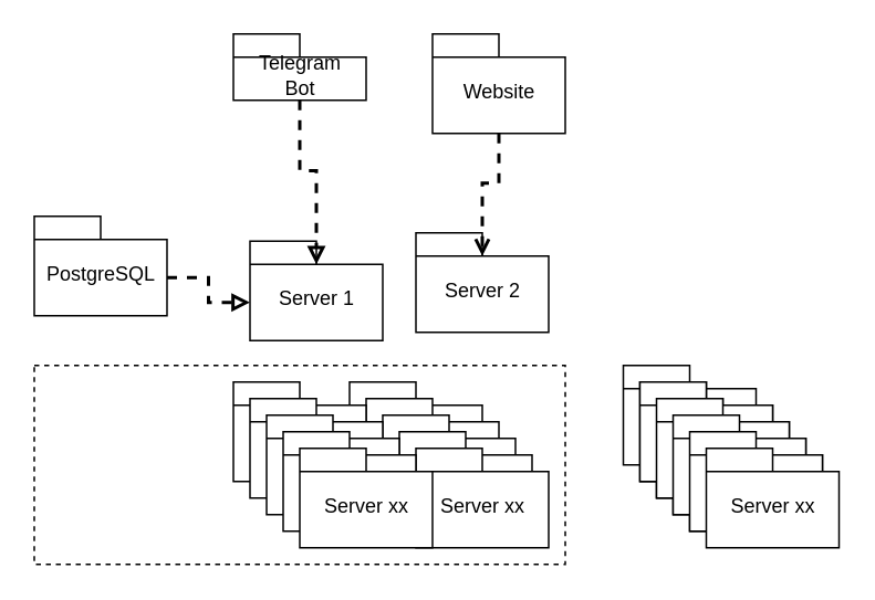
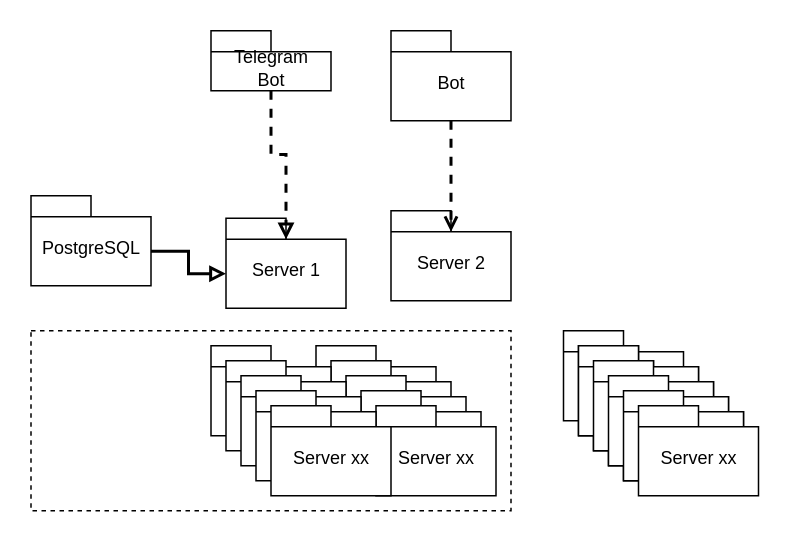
  <mxCell id="0" />
  <mxCell id="1" parent="0" />
  <mxCell id="2" value="&lt;span style=&quot;font-weight: 400&quot;&gt;Server 1&lt;br&gt;&lt;/span&gt;" style="shape=folder;fontStyle=1;spacingTop=10;tabWidth=40;tabHeight=14;tabPosition=left;html=1;" vertex="1" parent="1"><mxGeometry x="150" y="145" width="80" height="60" as="geometry" /></mxCell>
  <mxCell id="3" value="&lt;span style=&quot;font-weight: 400&quot;&gt;PostgreSQL&lt;/span&gt;" style="shape=folder;fontStyle=1;spacingTop=10;tabWidth=40;tabHeight=14;tabPosition=left;html=1;" vertex="1" parent="1"><mxGeometry x="20" y="130" width="80" height="60" as="geometry" /></mxCell>
- <mxCell id="4" value="&lt;span style=&quot;font-weight: 400&quot;&gt;Website&lt;/span&gt;" style="shape=folder;fontStyle=1;spacingTop=10;tabWidth=40;tabHeight=14;tabPosition=left;html=1;" vertex="1" parent="1"><mxGeometry x="260" y="20" width="80" height="60" as="geometry" /></mxCell>
+ <mxCell id="4" value="&lt;span style=&quot;font-weight: 400&quot;&gt;Bot&lt;/span&gt;" style="shape=folder;fontStyle=1;spacingTop=10;tabWidth=40;tabHeight=14;tabPosition=left;html=1;" vertex="1" parent="1"><mxGeometry x="260" y="20" width="80" height="60" as="geometry" /></mxCell>
  <mxCell id="5" value="&lt;span style=&quot;font-weight: 400&quot;&gt;Telegram&lt;br&gt;Bot&lt;/span&gt;" style="shape=folder;fontStyle=1;spacingTop=10;tabWidth=40;tabHeight=14;tabPosition=left;html=1;" vertex="1" parent="1"><mxGeometry x="140" y="20" width="80" height="40" as="geometry" /></mxCell>
- <mxCell id="6" style="edgeStyle=orthogonalEdgeStyle;orthogonalLoop=1;jettySize=auto;html=1;rounded=0;strokeWidth=2;endArrow=block;endFill=0;dashed=1;exitX=0;exitY=0;exitDx=80;exitDy=37;exitPerimeter=0;entryX=0;entryY=0;entryDx=0;entryDy=37;entryPerimeter=0;" edge="1" parent="1" source="3" target="2"><mxGeometry relative="1" as="geometry"><mxPoint x="100" y="157" as="sourcePoint" /><mxPoint x="190" y="190" as="targetPoint" /></mxGeometry></mxCell>
+ <mxCell id="6" style="edgeStyle=orthogonalEdgeStyle;orthogonalLoop=1;jettySize=auto;html=1;rounded=0;strokeWidth=2;endArrow=block;endFill=0;dashed=0;exitX=0;exitY=0;exitDx=80;exitDy=37;exitPerimeter=0;entryX=0;entryY=0;entryDx=0;entryDy=37;entryPerimeter=0;" edge="1" parent="1" source="3" target="2"><mxGeometry relative="1" as="geometry"><mxPoint x="100" y="157" as="sourcePoint" /><mxPoint x="190" y="190" as="targetPoint" /></mxGeometry></mxCell>
  <mxCell id="7" style="edgeStyle=orthogonalEdgeStyle;orthogonalLoop=1;jettySize=auto;html=1;rounded=0;strokeWidth=2;endArrow=block;endFill=0;dashed=1;entryX=0;entryY=0;entryDx=40;entryDy=14;entryPerimeter=0;exitX=0.5;exitY=1;exitDx=0;exitDy=0;exitPerimeter=0;" edge="1" parent="1" source="5" target="2"><mxGeometry relative="1" as="geometry"><mxPoint x="190" y="244" as="sourcePoint" /><mxPoint x="190" y="190" as="targetPoint" /></mxGeometry></mxCell>
- <mxCell id="8" value="&lt;span style=&quot;font-weight: 400&quot;&gt;Server 2&lt;/span&gt;" style="shape=folder;fontStyle=1;spacingTop=10;tabWidth=40;tabHeight=14;tabPosition=left;html=1;" vertex="1" parent="1"><mxGeometry x="250" y="140" width="80" height="60" as="geometry" /></mxCell>
+ <mxCell id="8" value="&lt;span style=&quot;font-weight: 400&quot;&gt;Server 2&lt;/span&gt;" style="shape=folder;fontStyle=1;spacingTop=10;tabWidth=40;tabHeight=14;tabPosition=left;html=1;" vertex="1" parent="1"><mxGeometry x="260" y="140" width="80" height="60" as="geometry" /></mxCell>
  <mxCell id="9" value="" style="rounded=0;whiteSpace=wrap;html=1;dashed=1;" vertex="1" parent="1"><mxGeometry x="20" y="220" width="320" height="120" as="geometry" /></mxCell>
  <mxCell id="10" style="edgeStyle=orthogonalEdgeStyle;orthogonalLoop=1;jettySize=auto;html=1;rounded=0;strokeWidth=2;endArrow=open;endFill=0;dashed=1;exitX=0.5;exitY=1;exitDx=0;exitDy=0;exitPerimeter=0;entryX=0;entryY=0;entryDx=40;entryDy=14;entryPerimeter=0;" edge="1" parent="1" source="4" target="8"><mxGeometry relative="1" as="geometry"><mxPoint x="230" y="200" as="sourcePoint" /><mxPoint x="270" y="200" as="targetPoint" /></mxGeometry></mxCell>
  <mxCell id="11" value="&lt;span style=&quot;font-weight: 400&quot;&gt;Server xx&lt;/span&gt;" style="shape=folder;fontStyle=1;spacingTop=10;tabWidth=40;tabHeight=14;tabPosition=left;html=1;" vertex="1" parent="1"><mxGeometry x="210" y="230" width="80" height="60" as="geometry" /></mxCell>
  <mxCell id="12" value="&lt;span style=&quot;font-weight: 400&quot;&gt;Server xx&lt;/span&gt;" style="shape=folder;fontStyle=1;spacingTop=10;tabWidth=40;tabHeight=14;tabPosition=left;html=1;" vertex="1" parent="1"><mxGeometry x="220" y="240" width="80" height="60" as="geometry" /></mxCell>
  <mxCell id="13" value="&lt;span style=&quot;font-weight: 400&quot;&gt;Server xx&lt;/span&gt;" style="shape=folder;fontStyle=1;spacingTop=10;tabWidth=40;tabHeight=14;tabPosition=left;html=1;" vertex="1" parent="1"><mxGeometry x="230" y="250" width="80" height="60" as="geometry" /></mxCell>
  <mxCell id="14" value="&lt;span style=&quot;font-weight: 400&quot;&gt;Server xx&lt;/span&gt;" style="shape=folder;fontStyle=1;spacingTop=10;tabWidth=40;tabHeight=14;tabPosition=left;html=1;" vertex="1" parent="1"><mxGeometry x="240" y="260" width="80" height="60" as="geometry" /></mxCell>
  <mxCell id="15" value="&lt;span style=&quot;font-weight: 400&quot;&gt;Server xx&lt;/span&gt;" style="shape=folder;fontStyle=1;spacingTop=10;tabWidth=40;tabHeight=14;tabPosition=left;html=1;" vertex="1" parent="1"><mxGeometry x="250" y="270" width="80" height="60" as="geometry" /></mxCell>
  <mxCell id="16" value="&lt;span style=&quot;font-weight: 400&quot;&gt;Server xx&lt;/span&gt;" style="shape=folder;fontStyle=1;spacingTop=10;tabWidth=40;tabHeight=14;tabPosition=left;html=1;" vertex="1" parent="1"><mxGeometry x="140" y="230" width="80" height="60" as="geometry" /></mxCell>
  <mxCell id="17" value="&lt;span style=&quot;font-weight: 400&quot;&gt;Server xx&lt;/span&gt;" style="shape=folder;fontStyle=1;spacingTop=10;tabWidth=40;tabHeight=14;tabPosition=left;html=1;" vertex="1" parent="1"><mxGeometry x="150" y="240" width="80" height="60" as="geometry" /></mxCell>
  <mxCell id="18" value="&lt;span style=&quot;font-weight: 400&quot;&gt;Server xx&lt;/span&gt;" style="shape=folder;fontStyle=1;spacingTop=10;tabWidth=40;tabHeight=14;tabPosition=left;html=1;" vertex="1" parent="1"><mxGeometry x="160" y="250" width="80" height="60" as="geometry" /></mxCell>
  <mxCell id="19" value="&lt;span style=&quot;font-weight: 400&quot;&gt;Server xx&lt;/span&gt;" style="shape=folder;fontStyle=1;spacingTop=10;tabWidth=40;tabHeight=14;tabPosition=left;html=1;" vertex="1" parent="1"><mxGeometry x="170" y="260" width="80" height="60" as="geometry" /></mxCell>
  <mxCell id="20" value="&lt;span style=&quot;font-weight: 400&quot;&gt;Server xx&lt;/span&gt;" style="shape=folder;fontStyle=1;spacingTop=10;tabWidth=40;tabHeight=14;tabPosition=left;html=1;" vertex="1" parent="1"><mxGeometry x="180" y="270" width="80" height="60" as="geometry" /></mxCell>
  <mxCell id="21" value="&lt;span style=&quot;font-weight: 400&quot;&gt;Server xx&lt;/span&gt;" style="shape=folder;fontStyle=1;spacingTop=10;tabWidth=40;tabHeight=14;tabPosition=left;html=1;" vertex="1" parent="1"><mxGeometry x="375" y="220" width="80" height="60" as="geometry" /></mxCell>
  <mxCell id="22" value="&lt;span style=&quot;font-weight: 400&quot;&gt;Server xx&lt;/span&gt;" style="shape=folder;fontStyle=1;spacingTop=10;tabWidth=40;tabHeight=14;tabPosition=left;html=1;" vertex="1" parent="1"><mxGeometry x="385" y="230" width="80" height="60" as="geometry" /></mxCell>
  <mxCell id="23" value="&lt;span style=&quot;font-weight: 400&quot;&gt;Server xx&lt;/span&gt;" style="shape=folder;fontStyle=1;spacingTop=10;tabWidth=40;tabHeight=14;tabPosition=left;html=1;" vertex="1" parent="1"><mxGeometry x="395" y="240" width="80" height="60" as="geometry" /></mxCell>
  <mxCell id="24" value="&lt;span style=&quot;font-weight: 400&quot;&gt;Server xx&lt;/span&gt;" style="shape=folder;fontStyle=1;spacingTop=10;tabWidth=40;tabHeight=14;tabPosition=left;html=1;" vertex="1" parent="1"><mxGeometry x="405" y="250" width="80" height="60" as="geometry" /></mxCell>
  <mxCell id="25" value="&lt;span style=&quot;font-weight: 400&quot;&gt;Server xx&lt;/span&gt;" style="shape=folder;fontStyle=1;spacingTop=10;tabWidth=40;tabHeight=14;tabPosition=left;html=1;" vertex="1" parent="1"><mxGeometry x="415" y="260" width="80" height="60" as="geometry" /></mxCell>
  <mxCell id="26" value="&lt;span style=&quot;font-weight: 400&quot;&gt;Server xx&lt;/span&gt;" style="shape=folder;fontStyle=1;spacingTop=10;tabWidth=40;tabHeight=14;tabPosition=left;html=1;" vertex="1" parent="1"><mxGeometry x="385" y="230" width="80" height="60" as="geometry" /></mxCell>
  <mxCell id="27" value="&lt;span style=&quot;font-weight: 400&quot;&gt;Server xx&lt;/span&gt;" style="shape=folder;fontStyle=1;spacingTop=10;tabWidth=40;tabHeight=14;tabPosition=left;html=1;" vertex="1" parent="1"><mxGeometry x="395" y="240" width="80" height="60" as="geometry" /></mxCell>
  <mxCell id="28" value="&lt;span style=&quot;font-weight: 400&quot;&gt;Server xx&lt;/span&gt;" style="shape=folder;fontStyle=1;spacingTop=10;tabWidth=40;tabHeight=14;tabPosition=left;html=1;" vertex="1" parent="1"><mxGeometry x="405" y="250" width="80" height="60" as="geometry" /></mxCell>
  <mxCell id="29" value="&lt;span style=&quot;font-weight: 400&quot;&gt;Server xx&lt;/span&gt;" style="shape=folder;fontStyle=1;spacingTop=10;tabWidth=40;tabHeight=14;tabPosition=left;html=1;" vertex="1" parent="1"><mxGeometry x="415" y="260" width="80" height="60" as="geometry" /></mxCell>
  <mxCell id="30" value="&lt;span style=&quot;font-weight: 400&quot;&gt;Server xx&lt;/span&gt;" style="shape=folder;fontStyle=1;spacingTop=10;tabWidth=40;tabHeight=14;tabPosition=left;html=1;" vertex="1" parent="1"><mxGeometry x="425" y="270" width="80" height="60" as="geometry" /></mxCell>
